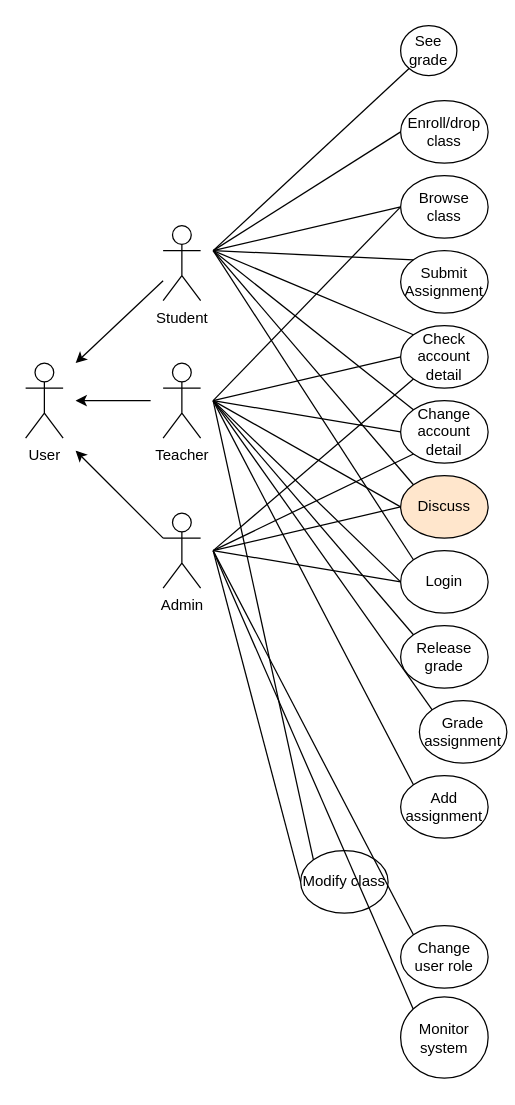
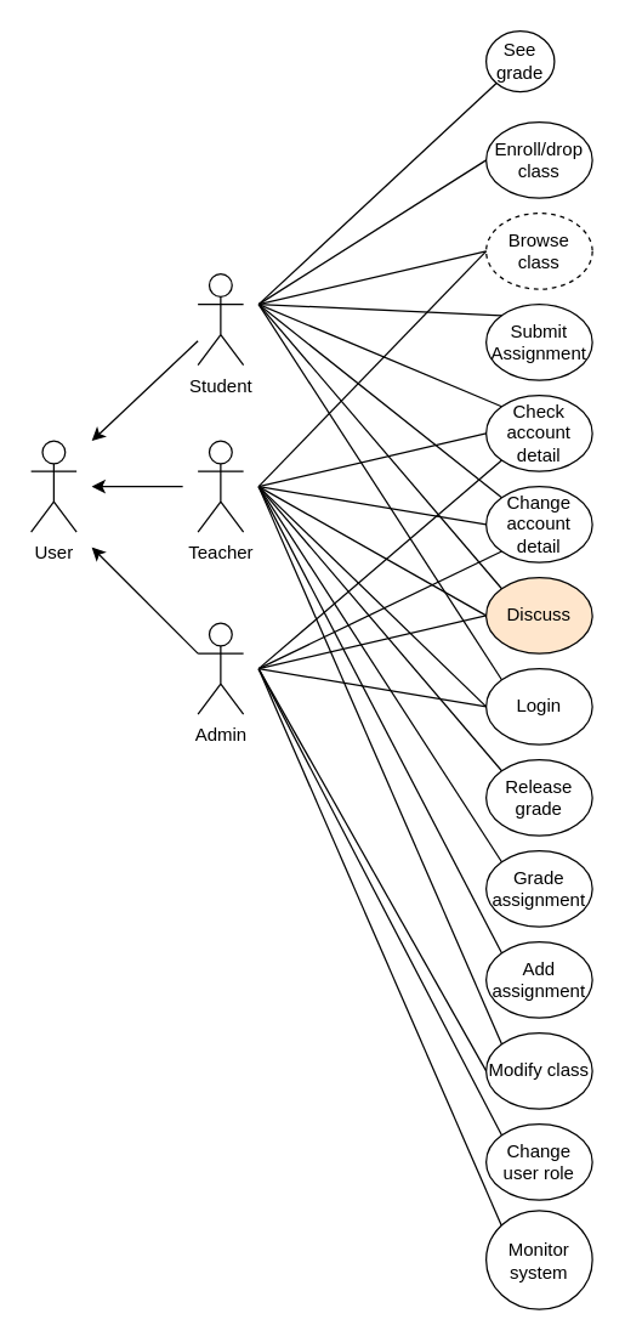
  <mxCell id="0" />
  <mxCell id="1" parent="0" />
  <mxCell id="2" value="User" style="shape=umlActor;verticalLabelPosition=bottom;verticalAlign=top;html=1;outlineConnect=0;align=center;" vertex="1" parent="1"><mxGeometry y="290" width="30" height="60" as="geometry" x="20" /></mxCell>
  <mxCell id="3" value="Student" style="shape=umlActor;verticalLabelPosition=bottom;verticalAlign=top;html=1;outlineConnect=0;" vertex="1" parent="1"><mxGeometry x="130" y="180" width="30" height="60" as="geometry" /></mxCell>
  <mxCell id="4" value="Teacher" style="shape=umlActor;verticalLabelPosition=bottom;verticalAlign=top;html=1;outlineConnect=0;" vertex="1" parent="1"><mxGeometry x="130" y="290" width="30" height="60" as="geometry" /></mxCell>
  <mxCell id="5" value="Admin" style="shape=umlActor;verticalLabelPosition=bottom;verticalAlign=top;html=1;outlineConnect=0;" vertex="1" parent="1"><mxGeometry x="130" y="410" width="30" height="60" as="geometry" /></mxCell>
  <mxCell id="6" value="Enroll/drop class" style="ellipse;whiteSpace=wrap;html=1;" vertex="1" parent="1"><mxGeometry x="320" y="80" width="70" height="50" as="geometry" /></mxCell>
- <mxCell id="7" value="Browse class" style="ellipse;whiteSpace=wrap;html=1;" vertex="1" parent="1"><mxGeometry x="320" y="140" width="70" height="50" as="geometry" /></mxCell>
+ <mxCell id="7" value="Browse class" style="ellipse;whiteSpace=wrap;html=1;dashed=1;" vertex="1" parent="1"><mxGeometry x="320" y="140" width="70" height="50" as="geometry" /></mxCell>
  <mxCell id="8" value="Add assignment" style="ellipse;whiteSpace=wrap;html=1;" vertex="1" parent="1"><mxGeometry x="320" y="620" width="70" height="50" as="geometry" /></mxCell>
  <mxCell id="9" value="Submit Assignment" style="ellipse;whiteSpace=wrap;html=1;" vertex="1" parent="1"><mxGeometry x="320" y="200" width="70" height="50" as="geometry" /></mxCell>
  <mxCell id="10" value="See grade" style="ellipse;whiteSpace=wrap;html=1;" vertex="1" parent="1"><mxGeometry x="320" y="20" width="45" height="40" as="geometry" /></mxCell>
  <mxCell id="11" value="Discuss" style="ellipse;whiteSpace=wrap;html=1;fillColor=#ffe6cc;" vertex="1" parent="1"><mxGeometry x="320" y="380" width="70" height="50" as="geometry" /></mxCell>
- <mxCell id="12" value="Modify class" style="ellipse;whiteSpace=wrap;html=1;" vertex="1" parent="1"><mxGeometry x="240" y="680" width="70" height="50" as="geometry" /></mxCell>
+ <mxCell id="12" value="Modify class" style="ellipse;whiteSpace=wrap;html=1;" vertex="1" parent="1"><mxGeometry x="320" y="680" width="70" height="50" as="geometry" /></mxCell>
  <mxCell id="13" value="Change user role" style="ellipse;whiteSpace=wrap;html=1;" vertex="1" parent="1"><mxGeometry x="320" y="740" width="70" height="50" as="geometry" /></mxCell>
- <mxCell id="14" value="Grade assignment" style="ellipse;whiteSpace=wrap;html=1;" vertex="1" parent="1"><mxGeometry x="335" y="560" width="70" height="50" as="geometry" /></mxCell>
+ <mxCell id="14" value="Grade assignment" style="ellipse;whiteSpace=wrap;html=1;" vertex="1" parent="1"><mxGeometry x="320" y="560" width="70" height="50" as="geometry" /></mxCell>
  <mxCell id="15" value="" style="endArrow=none;html=1;rounded=0;entryX=0;entryY=1;entryDx=0;entryDy=0;" edge="1" parent="1" target="10"><mxGeometry width="50" height="50" relative="1" as="geometry"><mxPoint x="170" y="200" as="sourcePoint" /><mxPoint x="220" y="150" as="targetPoint" /></mxGeometry></mxCell>
  <mxCell id="16" value="" style="endArrow=none;html=1;rounded=0;entryX=0;entryY=0.5;entryDx=0;entryDy=0;" edge="1" parent="1" target="6"><mxGeometry width="50" height="50" relative="1" as="geometry"><mxPoint x="170" y="200" as="sourcePoint" /><mxPoint x="280" y="190" as="targetPoint" /></mxGeometry></mxCell>
  <mxCell id="17" value="" style="endArrow=none;html=1;rounded=0;entryX=0;entryY=0.5;entryDx=0;entryDy=0;" edge="1" parent="1" target="7"><mxGeometry width="50" height="50" relative="1" as="geometry"><mxPoint x="170" y="200" as="sourcePoint" /><mxPoint x="290" y="220" as="targetPoint" /></mxGeometry></mxCell>
  <mxCell id="18" value="" style="endArrow=none;html=1;rounded=0;entryX=0;entryY=0.5;entryDx=0;entryDy=0;" edge="1" parent="1" target="7"><mxGeometry width="50" height="50" relative="1" as="geometry"><mxPoint x="170" y="320" as="sourcePoint" /><mxPoint x="270" y="320" as="targetPoint" /></mxGeometry></mxCell>
  <mxCell id="19" value="" style="endArrow=none;html=1;rounded=0;entryX=0;entryY=0.5;entryDx=0;entryDy=0;" edge="1" parent="1" target="11"><mxGeometry width="50" height="50" relative="1" as="geometry"><mxPoint x="170" y="320" as="sourcePoint" /><mxPoint x="270" y="300" as="targetPoint" /></mxGeometry></mxCell>
  <mxCell id="20" value="" style="endArrow=none;html=1;rounded=0;entryX=0;entryY=0;entryDx=0;entryDy=0;" edge="1" parent="1" target="9"><mxGeometry width="50" height="50" relative="1" as="geometry"><mxPoint x="170" y="200" as="sourcePoint" /><mxPoint x="300" y="270" as="targetPoint" /></mxGeometry></mxCell>
  <mxCell id="21" value="" style="endArrow=none;html=1;rounded=0;entryX=0;entryY=0;entryDx=0;entryDy=0;" edge="1" parent="1" target="11"><mxGeometry width="50" height="50" relative="1" as="geometry"><mxPoint x="170" y="200" as="sourcePoint" /><mxPoint x="290" y="410" as="targetPoint" /></mxGeometry></mxCell>
  <mxCell id="22" value="" style="endArrow=none;html=1;rounded=0;entryX=0;entryY=0;entryDx=0;entryDy=0;" edge="1" parent="1" target="14"><mxGeometry width="50" height="50" relative="1" as="geometry"><mxPoint x="170" y="320" as="sourcePoint" /><mxPoint x="280" y="390" as="targetPoint" /></mxGeometry></mxCell>
  <mxCell id="23" value="" style="endArrow=none;html=1;rounded=0;entryX=0;entryY=0;entryDx=0;entryDy=0;" edge="1" parent="1" target="8"><mxGeometry width="50" height="50" relative="1" as="geometry"><mxPoint x="170" y="320" as="sourcePoint" /><mxPoint x="300" y="500" as="targetPoint" /></mxGeometry></mxCell>
  <mxCell id="24" value="" style="endArrow=none;html=1;rounded=0;entryX=0;entryY=0;entryDx=0;entryDy=0;" edge="1" parent="1" target="12"><mxGeometry width="50" height="50" relative="1" as="geometry"><mxPoint x="170" y="320" as="sourcePoint" /><mxPoint x="220" y="550" as="targetPoint" /></mxGeometry></mxCell>
  <mxCell id="25" value="" style="endArrow=none;html=1;rounded=0;entryX=0;entryY=0;entryDx=0;entryDy=0;" edge="1" parent="1" target="13"><mxGeometry width="50" height="50" relative="1" as="geometry"><mxPoint x="170" y="440" as="sourcePoint" /><mxPoint x="180" y="550" as="targetPoint" /></mxGeometry></mxCell>
  <mxCell id="26" value="" style="endArrow=none;html=1;rounded=0;entryX=0;entryY=0.5;entryDx=0;entryDy=0;" edge="1" parent="1" target="12"><mxGeometry width="50" height="50" relative="1" as="geometry"><mxPoint x="170" y="440" as="sourcePoint" /><mxPoint x="240" y="630" as="targetPoint" /></mxGeometry></mxCell>
  <mxCell id="27" value="Monitor system" style="ellipse;whiteSpace=wrap;html=1;" vertex="1" parent="1"><mxGeometry x="320" y="797" width="70" height="65" as="geometry" /></mxCell>
  <mxCell id="28" value="" style="endArrow=none;html=1;rounded=0;entryX=0;entryY=0;entryDx=0;entryDy=0;" edge="1" parent="1" target="27"><mxGeometry width="50" height="50" relative="1" as="geometry"><mxPoint x="170" y="440" as="sourcePoint" /><mxPoint x="210" y="570" as="targetPoint" /></mxGeometry></mxCell>
  <mxCell id="29" value="" style="endArrow=none;html=1;rounded=0;entryX=0;entryY=0.5;entryDx=0;entryDy=0;" edge="1" parent="1" target="11"><mxGeometry width="50" height="50" relative="1" as="geometry"><mxPoint x="170" y="440" as="sourcePoint" /><mxPoint x="120" y="570" as="targetPoint" /></mxGeometry></mxCell>
  <mxCell id="30" value="Login" style="ellipse;whiteSpace=wrap;html=1;" vertex="1" parent="1"><mxGeometry x="320" y="440" width="70" height="50" as="geometry" /></mxCell>
  <mxCell id="31" value="" style="endArrow=none;html=1;rounded=0;entryX=0;entryY=0;entryDx=0;entryDy=0;" edge="1" parent="1" target="30"><mxGeometry width="50" height="50" relative="1" as="geometry"><mxPoint x="170" y="200" as="sourcePoint" /><mxPoint x="610" y="270" as="targetPoint" /></mxGeometry></mxCell>
  <mxCell id="32" value="" style="endArrow=none;html=1;rounded=0;entryX=0;entryY=0.5;entryDx=0;entryDy=0;" edge="1" parent="1" target="30"><mxGeometry width="50" height="50" relative="1" as="geometry"><mxPoint x="170" y="320" as="sourcePoint" /><mxPoint x="200" y="590" as="targetPoint" /></mxGeometry></mxCell>
  <mxCell id="33" value="" style="endArrow=none;html=1;rounded=0;entryX=0;entryY=0.5;entryDx=0;entryDy=0;" edge="1" parent="1" target="30"><mxGeometry width="50" height="50" relative="1" as="geometry"><mxPoint x="170" y="440" as="sourcePoint" /><mxPoint x="220" y="580" as="targetPoint" /></mxGeometry></mxCell>
  <mxCell id="34" value="" style="endArrow=classic;html=1;rounded=0;" edge="1" parent="1"><mxGeometry width="50" height="50" relative="1" as="geometry"><mxPoint x="120" y="320" as="sourcePoint" /><mxPoint x="60" y="320" as="targetPoint" /></mxGeometry></mxCell>
  <mxCell id="35" value="" style="endArrow=classic;html=1;rounded=0;" edge="1" parent="1" source="3"><mxGeometry width="50" height="50" relative="1" as="geometry"><mxPoint y="520" as="sourcePoint" x="20" /><mxPoint x="60" y="290" as="targetPoint" /></mxGeometry></mxCell>
  <mxCell id="36" value="" style="endArrow=classic;html=1;rounded=0;exitX=0;exitY=0.333;exitDx=0;exitDy=0;exitPerimeter=0;" edge="1" parent="1" source="5"><mxGeometry width="50" height="50" relative="1" as="geometry"><mxPoint x="80" y="580" as="sourcePoint" /><mxPoint x="60" y="360" as="targetPoint" /></mxGeometry></mxCell>
  <mxCell id="37" value="Change account detail" style="ellipse;whiteSpace=wrap;html=1;" vertex="1" parent="1"><mxGeometry x="320" y="320" width="70" height="50" as="geometry" /></mxCell>
  <mxCell id="38" value="Check account detail" style="ellipse;whiteSpace=wrap;html=1;" vertex="1" parent="1"><mxGeometry x="320" y="260" width="70" height="50" as="geometry" /></mxCell>
  <mxCell id="39" value="Release grade" style="ellipse;whiteSpace=wrap;html=1;" vertex="1" parent="1"><mxGeometry x="320" y="500" width="70" height="50" as="geometry" /></mxCell>
  <mxCell id="40" value="" style="endArrow=none;html=1;rounded=0;entryX=0;entryY=0;entryDx=0;entryDy=0;" edge="1" parent="1" target="39"><mxGeometry width="50" height="50" relative="1" as="geometry"><mxPoint x="170" y="320" as="sourcePoint" /><mxPoint x="620" y="380" as="targetPoint" /></mxGeometry></mxCell>
  <mxCell id="41" value="" style="endArrow=none;html=1;rounded=0;entryX=0;entryY=0;entryDx=0;entryDy=0;" edge="1" parent="1" target="38"><mxGeometry width="50" height="50" relative="1" as="geometry"><mxPoint x="170" y="200" as="sourcePoint" /><mxPoint x="310" y="260" as="targetPoint" /></mxGeometry></mxCell>
  <mxCell id="42" value="" style="endArrow=none;html=1;rounded=0;entryX=0;entryY=0.5;entryDx=0;entryDy=0;" edge="1" parent="1" target="38"><mxGeometry width="50" height="50" relative="1" as="geometry"><mxPoint x="170" y="320" as="sourcePoint" /><mxPoint x="460" y="290" as="targetPoint" /></mxGeometry></mxCell>
  <mxCell id="43" value="" style="endArrow=none;html=1;rounded=0;entryX=0;entryY=1;entryDx=0;entryDy=0;" edge="1" parent="1" target="38"><mxGeometry width="50" height="50" relative="1" as="geometry"><mxPoint x="170" y="440" as="sourcePoint" /><mxPoint x="490" y="390" as="targetPoint" /></mxGeometry></mxCell>
  <mxCell id="44" value="" style="endArrow=none;html=1;rounded=0;entryX=0;entryY=1;entryDx=0;entryDy=0;" edge="1" parent="1" target="37"><mxGeometry width="50" height="50" relative="1" as="geometry"><mxPoint x="170" y="440" as="sourcePoint" /><mxPoint x="560" y="380" as="targetPoint" /></mxGeometry></mxCell>
  <mxCell id="45" value="" style="endArrow=none;html=1;rounded=0;entryX=0;entryY=0.5;entryDx=0;entryDy=0;" edge="1" parent="1" target="37"><mxGeometry width="50" height="50" relative="1" as="geometry"><mxPoint x="170" y="320" as="sourcePoint" /><mxPoint x="550" y="300" as="targetPoint" /></mxGeometry></mxCell>
  <mxCell id="46" value="" style="endArrow=none;html=1;rounded=0;entryX=0;entryY=0;entryDx=0;entryDy=0;" edge="1" parent="1" target="37"><mxGeometry width="50" height="50" relative="1" as="geometry"><mxPoint x="170" y="200" as="sourcePoint" /><mxPoint x="500" y="210" as="targetPoint" /></mxGeometry></mxCell>
